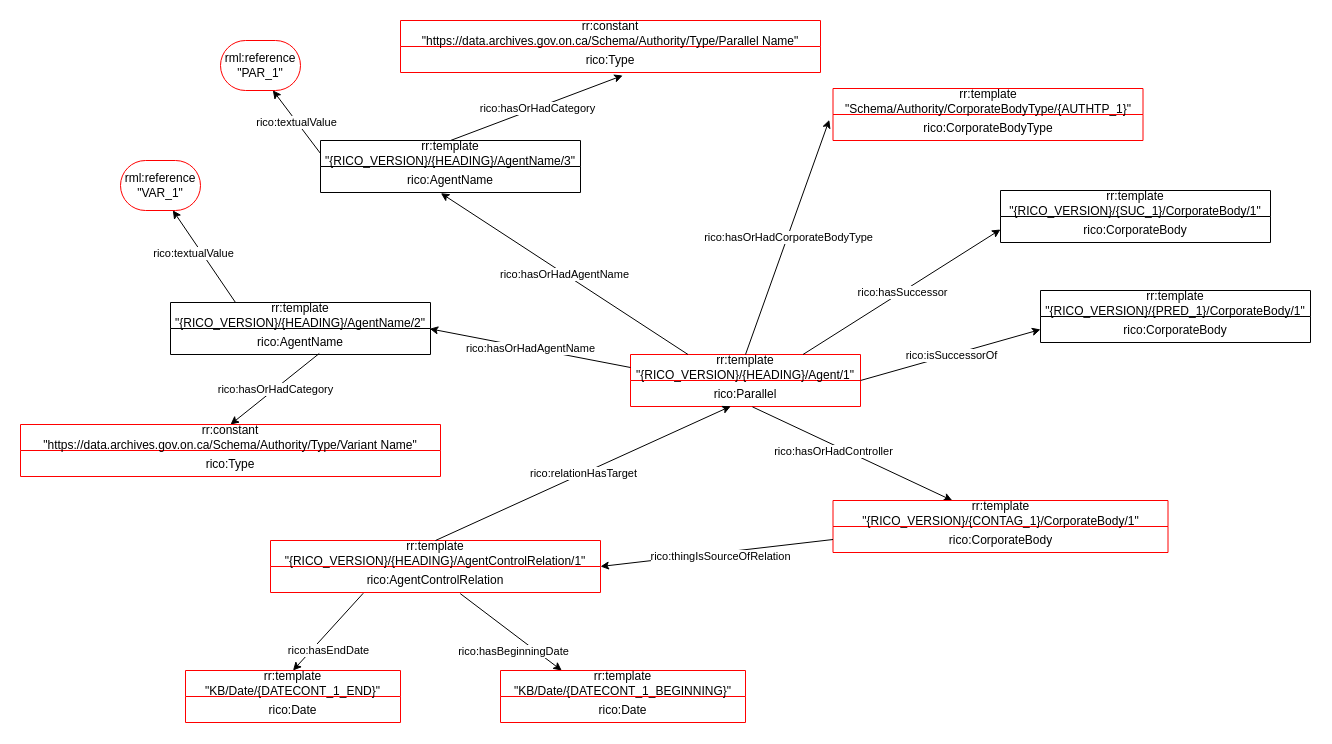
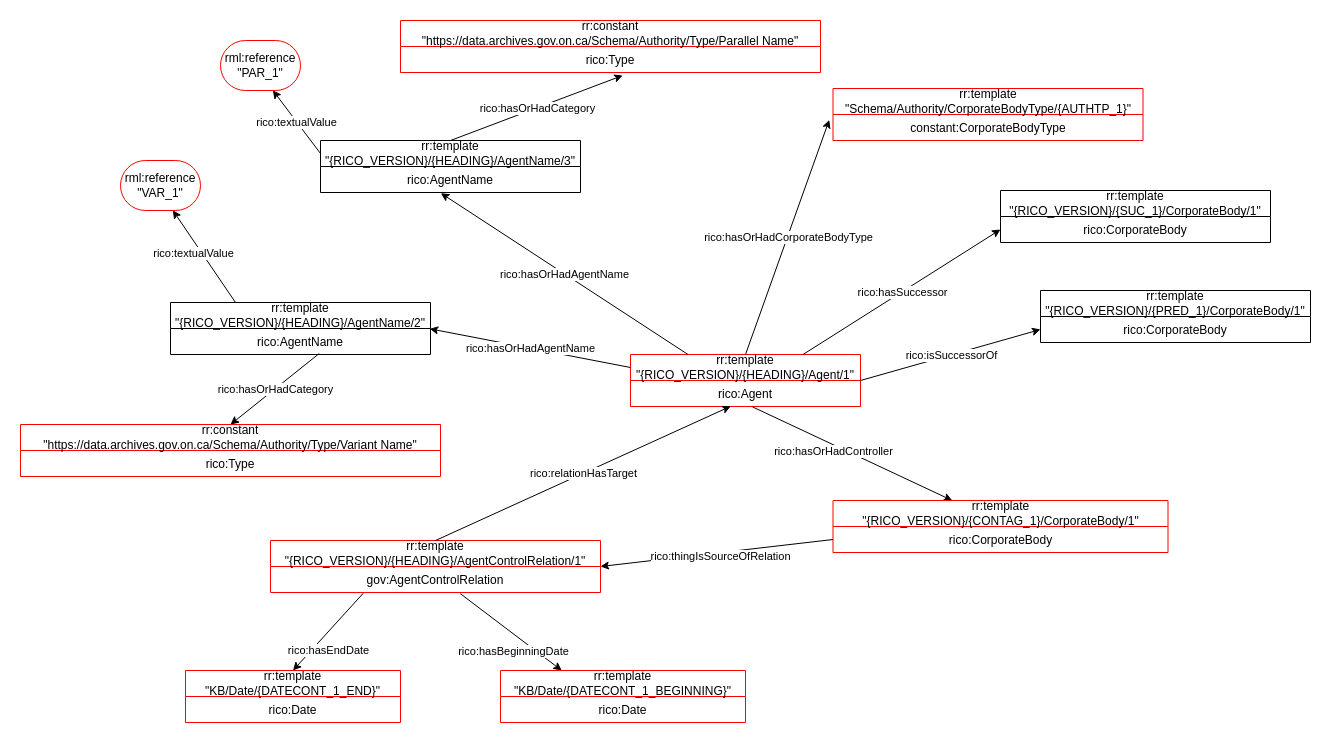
  <mxCell id="0" />
  <mxCell id="1" parent="0" />
  <mxCell id="2" value="&lt;div&gt;&lt;span style=&quot;background-color: initial;&quot;&gt;rr:template&lt;br&gt;&quot;&lt;/span&gt;{RICO_VERSION}&lt;span style=&quot;background-color: initial;&quot;&gt;/&lt;/span&gt;{HEADING}/Agent/1&quot;&lt;/div&gt;" style="swimlane;fontStyle=0;childLayout=stackLayout;horizontal=1;startSize=26;fillColor=none;horizontalStack=0;resizeParent=1;resizeParentMax=0;resizeLast=0;collapsible=1;marginBottom=0;whiteSpace=wrap;html=1;strokeColor=#FF0000;" parent="1" vertex="1"><mxGeometry x="630" y="354" width="230" height="52" as="geometry" /></mxCell>
- <mxCell id="3" value="rico:Parallel" style="text;strokeColor=none;fillColor=none;align=center;verticalAlign=top;spacingLeft=4;spacingRight=4;overflow=hidden;rotatable=0;points=[[0,0.5],[1,0.5]];portConstraint=eastwest;whiteSpace=wrap;html=1;" parent="2" vertex="1"><mxGeometry y="26" width="230" height="26" as="geometry" /></mxCell>
+ <mxCell id="3" value="rico:Agent" style="text;strokeColor=none;fillColor=none;align=center;verticalAlign=top;spacingLeft=4;spacingRight=4;overflow=hidden;rotatable=0;points=[[0,0.5],[1,0.5]];portConstraint=eastwest;whiteSpace=wrap;html=1;" parent="2" vertex="1"><mxGeometry y="26" width="230" height="26" as="geometry" /></mxCell>
  <mxCell id="4" value="" style="endArrow=classic;html=1;rounded=0;exitX=0.53;exitY=1.013;exitDx=0;exitDy=0;exitPerimeter=0;entryX=0.356;entryY=0;entryDx=0;entryDy=0;entryPerimeter=0;" parent="1" source="3" target="6" edge="1"><mxGeometry relative="1" as="geometry"><mxPoint x="630" y="440" as="sourcePoint" /><mxPoint x="880" y="590.667" as="targetPoint" /></mxGeometry></mxCell>
  <mxCell id="5" value="rico:hasOrHadController" style="edgeLabel;resizable=0;html=1;;align=center;verticalAlign=middle;" parent="4" connectable="0" vertex="1"><mxGeometry relative="1" as="geometry"><mxPoint x="-19" y="-3" as="offset" /></mxGeometry></mxCell>
  <mxCell id="6" value="rr:template&lt;div&gt;&quot;{RICO_VERSION}/{CONTAG_1}/CorporateBody/1&quot;&lt;/div&gt;" style="swimlane;fontStyle=0;childLayout=stackLayout;horizontal=1;startSize=26;fillColor=none;horizontalStack=0;resizeParent=1;resizeParentMax=0;resizeLast=0;collapsible=1;marginBottom=0;whiteSpace=wrap;html=1;strokeColor=#FF0000;" parent="1" vertex="1"><mxGeometry x="832.5" y="500" width="335" height="52" as="geometry" /></mxCell>
  <mxCell id="7" value="rico:CorporateBody" style="text;strokeColor=none;fillColor=none;align=center;verticalAlign=top;spacingLeft=4;spacingRight=4;overflow=hidden;rotatable=0;points=[[0,0.5],[1,0.5]];portConstraint=eastwest;whiteSpace=wrap;html=1;" parent="6" vertex="1"><mxGeometry y="26" width="335" height="26" as="geometry" /></mxCell>
  <mxCell id="8" value="rr:template&lt;div&gt;&quot;{RICO_VERSION}/{HEADING}/AgentControlRelation/1&quot;&lt;/div&gt;" style="swimlane;fontStyle=0;childLayout=stackLayout;horizontal=1;startSize=26;fillColor=none;horizontalStack=0;resizeParent=1;resizeParentMax=0;resizeLast=0;collapsible=1;marginBottom=0;whiteSpace=wrap;html=1;strokeColor=#FF0000;" parent="1" vertex="1"><mxGeometry x="270" y="540" width="330" height="52" as="geometry" /></mxCell>
- <mxCell id="9" value="rico:AgentControlRelation" style="text;strokeColor=none;fillColor=none;align=center;verticalAlign=top;spacingLeft=4;spacingRight=4;overflow=hidden;rotatable=0;points=[[0,0.5],[1,0.5]];portConstraint=eastwest;whiteSpace=wrap;html=1;" parent="8" vertex="1"><mxGeometry y="26" width="330" height="26" as="geometry" /></mxCell>
+ <mxCell id="9" value="gov:AgentControlRelation" style="text;strokeColor=none;fillColor=none;align=center;verticalAlign=top;spacingLeft=4;spacingRight=4;overflow=hidden;rotatable=0;points=[[0,0.5],[1,0.5]];portConstraint=eastwest;whiteSpace=wrap;html=1;" parent="8" vertex="1"><mxGeometry y="26" width="330" height="26" as="geometry" /></mxCell>
  <mxCell id="10" value="" style="endArrow=classic;html=1;rounded=0;entryX=1;entryY=0.5;entryDx=0;entryDy=0;exitX=0;exitY=0.5;exitDx=0;exitDy=0;" parent="1" source="7" target="8" edge="1"><mxGeometry relative="1" as="geometry"><mxPoint x="1050" y="950" as="sourcePoint" /><mxPoint x="940" y="810" as="targetPoint" /></mxGeometry></mxCell>
  <mxCell id="11" value="rico:thingIsSourceOfRelation" style="edgeLabel;resizable=0;html=1;;align=center;verticalAlign=middle;" parent="10" connectable="0" vertex="1"><mxGeometry relative="1" as="geometry"><mxPoint x="3" y="3" as="offset" /></mxGeometry></mxCell>
  <mxCell id="12" value="" style="endArrow=classic;html=1;rounded=0;entryX=0.436;entryY=0.99;entryDx=0;entryDy=0;entryPerimeter=0;exitX=0.5;exitY=0;exitDx=0;exitDy=0;" parent="1" source="8" target="3" edge="1"><mxGeometry relative="1" as="geometry"><mxPoint x="880" y="612" as="sourcePoint" /><mxPoint x="779.5" y="700" as="targetPoint" /></mxGeometry></mxCell>
  <mxCell id="13" value="rico:relationHasTarget" style="edgeLabel;resizable=0;html=1;;align=center;verticalAlign=middle;" parent="12" connectable="0" vertex="1"><mxGeometry relative="1" as="geometry" /></mxCell>
  <mxCell id="14" value="" style="endArrow=classic;html=1;rounded=0;exitX=0.575;exitY=1.043;exitDx=0;exitDy=0;exitPerimeter=0;entryX=0.25;entryY=0;entryDx=0;entryDy=0;" parent="1" source="9" target="16" edge="1"><mxGeometry relative="1" as="geometry"><mxPoint x="990" y="792" as="sourcePoint" /><mxPoint x="960" y="930" as="targetPoint" /></mxGeometry></mxCell>
  <mxCell id="15" value="rico:hasBeginningDate" style="edgeLabel;resizable=0;html=1;;align=center;verticalAlign=middle;" parent="14" connectable="0" vertex="1"><mxGeometry relative="1" as="geometry"><mxPoint x="2" y="19" as="offset" /></mxGeometry></mxCell>
  <mxCell id="16" value="&lt;div&gt;rr:template&lt;/div&gt;&lt;div&gt;&quot;KB/Date/{DATECONT_1_BEGINNING}&quot;&lt;br&gt;&lt;/div&gt;" style="swimlane;fontStyle=0;childLayout=stackLayout;horizontal=1;startSize=26;fillColor=none;horizontalStack=0;resizeParent=1;resizeParentMax=0;resizeLast=0;collapsible=1;marginBottom=0;whiteSpace=wrap;html=1;strokeColor=#FF0000;" parent="1" vertex="1"><mxGeometry x="500" y="670" width="245" height="52" as="geometry" /></mxCell>
  <mxCell id="17" value="rico:Date" style="text;strokeColor=none;fillColor=none;align=center;verticalAlign=top;spacingLeft=4;spacingRight=4;overflow=hidden;rotatable=0;points=[[0,0.5],[1,0.5]];portConstraint=eastwest;whiteSpace=wrap;html=1;" parent="16" vertex="1"><mxGeometry y="26" width="245" height="26" as="geometry" /></mxCell>
  <mxCell id="18" value="" style="endArrow=classic;html=1;rounded=0;entryX=0.5;entryY=0;entryDx=0;entryDy=0;exitX=0.281;exitY=1.029;exitDx=0;exitDy=0;exitPerimeter=0;" parent="1" source="9" target="20" edge="1"><mxGeometry relative="1" as="geometry"><mxPoint x="920" y="800" as="sourcePoint" /><mxPoint x="920" y="1050" as="targetPoint" /></mxGeometry></mxCell>
  <mxCell id="19" value="rico:hasEndDate" style="edgeLabel;resizable=0;html=1;;align=center;verticalAlign=middle;" parent="18" connectable="0" vertex="1"><mxGeometry relative="1" as="geometry"><mxPoint y="18" as="offset" /></mxGeometry></mxCell>
  <mxCell id="20" value="rr:template&lt;div&gt;&quot;KB/Date/{DATECONT_1_END}&quot;&lt;/div&gt;" style="swimlane;fontStyle=0;childLayout=stackLayout;horizontal=1;startSize=26;fillColor=none;horizontalStack=0;resizeParent=1;resizeParentMax=0;resizeLast=0;collapsible=1;marginBottom=0;whiteSpace=wrap;html=1;strokeColor=#FF0000;" parent="1" vertex="1"><mxGeometry x="185" y="670" width="215" height="52" as="geometry" /></mxCell>
  <mxCell id="21" value="rico:Date" style="text;strokeColor=none;fillColor=none;align=center;verticalAlign=top;spacingLeft=4;spacingRight=4;overflow=hidden;rotatable=0;points=[[0,0.5],[1,0.5]];portConstraint=eastwest;whiteSpace=wrap;html=1;" parent="20" vertex="1"><mxGeometry y="26" width="215" height="26" as="geometry" /></mxCell>
  <mxCell id="22" value="" style="endArrow=classic;html=1;rounded=0;exitX=0;exitY=0.25;exitDx=0;exitDy=0;entryX=0.997;entryY=0.011;entryDx=0;entryDy=0;entryPerimeter=0;" edge="1" parent="1" target="25" source="2"><mxGeometry relative="1" as="geometry"><mxPoint x="620" y="270" as="sourcePoint" /><mxPoint x="360" y="200" as="targetPoint" /></mxGeometry></mxCell>
  <mxCell id="23" value="rico:hasOrHadAgentName" style="edgeLabel;resizable=0;html=1;;align=center;verticalAlign=middle;" connectable="0" vertex="1" parent="22"><mxGeometry relative="1" as="geometry" /></mxCell>
  <mxCell id="24" value="&lt;div&gt;&lt;span style=&quot;background-color: initial;&quot;&gt;rr:template&lt;br&gt;&quot;&lt;/span&gt;{RICO_VERSION}&lt;span style=&quot;background-color: initial;&quot;&gt;/&lt;/span&gt;{HEADING}/AgentName/2&quot;&lt;/div&gt;" style="swimlane;fontStyle=0;childLayout=stackLayout;horizontal=1;startSize=26;fillColor=none;horizontalStack=0;resizeParent=1;resizeParentMax=0;resizeLast=0;collapsible=1;marginBottom=0;whiteSpace=wrap;html=1;" vertex="1" parent="1"><mxGeometry x="170" y="302" width="260" height="52" as="geometry"><mxRectangle x="981" y="570" width="50" height="40" as="alternateBounds" /></mxGeometry></mxCell>
  <mxCell id="25" value="rico:AgentName&lt;div&gt;&lt;br&gt;&lt;/div&gt;" style="text;strokeColor=none;fillColor=none;align=center;verticalAlign=top;spacingLeft=4;spacingRight=4;overflow=hidden;rotatable=0;points=[[0,0.5],[1,0.5]];portConstraint=eastwest;whiteSpace=wrap;html=1;" vertex="1" parent="24"><mxGeometry y="26" width="260" height="26" as="geometry" /></mxCell>
  <mxCell id="26" value="" style="endArrow=classic;html=1;rounded=0;exitX=0.25;exitY=0;exitDx=0;exitDy=0;entryX=0.654;entryY=0.996;entryDx=0;entryDy=0;entryPerimeter=0;" edge="1" parent="1" source="24" target="28"><mxGeometry relative="1" as="geometry"><mxPoint x="44" y="116" as="sourcePoint" /><mxPoint x="25" y="58" as="targetPoint" /></mxGeometry></mxCell>
  <mxCell id="27" value="rico:textualValue" style="edgeLabel;resizable=0;html=1;;align=center;verticalAlign=middle;" connectable="0" vertex="1" parent="26"><mxGeometry relative="1" as="geometry"><mxPoint x="-11" y="-3" as="offset" /></mxGeometry></mxCell>
  <mxCell id="28" value="rml:reference &quot;VAR_1&quot;" style="html=1;whiteSpace=wrap;rounded=1;arcSize=50;strokeColor=#FF0000;" vertex="1" parent="1"><mxGeometry x="120" y="160" width="80" height="50" as="geometry" /></mxCell>
  <mxCell id="29" value="" style="endArrow=classic;html=1;rounded=0;entryX=0;entryY=0.5;entryDx=0;entryDy=0;exitX=1;exitY=0.5;exitDx=0;exitDy=0;" edge="1" parent="1" target="32" source="2"><mxGeometry relative="1" as="geometry"><mxPoint x="1019" y="34" as="sourcePoint" /><mxPoint x="885" y="238" as="targetPoint" /></mxGeometry></mxCell>
  <mxCell id="30" value="rico:isSuccessorOf" style="edgeLabel;resizable=0;html=1;;align=center;verticalAlign=middle;" connectable="0" vertex="1" parent="29"><mxGeometry relative="1" as="geometry" /></mxCell>
  <mxCell id="31" value="&lt;div&gt;&lt;span style=&quot;background-color: initial;&quot;&gt;rr:template&lt;br&gt;&lt;/span&gt;&lt;span style=&quot;background-color: initial;&quot;&gt;&quot;&lt;/span&gt;{RICO_VERSION}&lt;span style=&quot;background-color: initial;&quot;&gt;/&lt;/span&gt;&lt;span style=&quot;background-color: initial;&quot;&gt;{&lt;/span&gt;PRED_1&lt;span style=&quot;background-color: initial;&quot;&gt;}/CorporateBody/1&quot;&lt;/span&gt;&lt;/div&gt;" style="swimlane;fontStyle=0;childLayout=stackLayout;horizontal=1;startSize=26;fillColor=none;horizontalStack=0;resizeParent=1;resizeParentMax=0;resizeLast=0;collapsible=1;marginBottom=0;whiteSpace=wrap;html=1;strokeColor=#000000;" vertex="1" parent="1"><mxGeometry x="1040" y="290" width="270" height="52" as="geometry" /></mxCell>
  <mxCell id="32" value="rico:CorporateBody" style="text;strokeColor=none;fillColor=none;align=center;verticalAlign=top;spacingLeft=4;spacingRight=4;overflow=hidden;rotatable=0;points=[[0,0.5],[1,0.5]];portConstraint=eastwest;whiteSpace=wrap;html=1;" vertex="1" parent="31"><mxGeometry y="26" width="270" height="26" as="geometry" /></mxCell>
  <mxCell id="33" value="" style="endArrow=classic;html=1;rounded=0;exitX=0.75;exitY=0;exitDx=0;exitDy=0;entryX=0;entryY=0.5;entryDx=0;entryDy=0;" edge="1" parent="1" target="36" source="2"><mxGeometry relative="1" as="geometry"><mxPoint x="970" y="30" as="sourcePoint" /><mxPoint x="735" y="178" as="targetPoint" /></mxGeometry></mxCell>
  <mxCell id="34" value="rico:hasSuccessor" style="edgeLabel;resizable=0;html=1;;align=center;verticalAlign=middle;" connectable="0" vertex="1" parent="33"><mxGeometry relative="1" as="geometry" /></mxCell>
  <mxCell id="35" value="&lt;span style=&quot;background-color: initial;&quot;&gt;rr:template&lt;br&gt;&lt;/span&gt;&lt;div&gt;&lt;span style=&quot;background-color: initial;&quot;&gt;&quot;{RICO_VERSION}/&lt;/span&gt;&lt;span style=&quot;background-color: initial;&quot;&gt;{&lt;/span&gt;SUC_1&lt;span style=&quot;background-color: initial;&quot;&gt;}/CorporateBody/1&quot;&lt;/span&gt;&lt;/div&gt;" style="swimlane;fontStyle=0;childLayout=stackLayout;horizontal=1;startSize=26;fillColor=none;horizontalStack=0;resizeParent=1;resizeParentMax=0;resizeLast=0;collapsible=1;marginBottom=0;whiteSpace=wrap;html=1;strokeColor=#000000;" vertex="1" parent="1"><mxGeometry x="1000" y="190" width="270" height="52" as="geometry" /></mxCell>
  <mxCell id="36" value="rico:CorporateBody" style="text;strokeColor=none;fillColor=none;align=center;verticalAlign=top;spacingLeft=4;spacingRight=4;overflow=hidden;rotatable=0;points=[[0,0.5],[1,0.5]];portConstraint=eastwest;whiteSpace=wrap;html=1;" vertex="1" parent="35"><mxGeometry y="26" width="270" height="26" as="geometry" /></mxCell>
  <mxCell id="37" value="" style="endArrow=classic;html=1;rounded=0;exitX=0.25;exitY=0;exitDx=0;exitDy=0;entryX=0.463;entryY=1.026;entryDx=0;entryDy=0;entryPerimeter=0;" edge="1" parent="1" target="40" source="2"><mxGeometry relative="1" as="geometry"><mxPoint x="663" y="269" as="sourcePoint" /><mxPoint x="390" y="90" as="targetPoint" /></mxGeometry></mxCell>
  <mxCell id="38" value="rico:hasOrHadAgentName" style="edgeLabel;resizable=0;html=1;;align=center;verticalAlign=middle;" connectable="0" vertex="1" parent="37"><mxGeometry relative="1" as="geometry" /></mxCell>
  <mxCell id="39" value="&lt;div&gt;&lt;span style=&quot;background-color: initial;&quot;&gt;rr:template&lt;br&gt;&quot;&lt;/span&gt;{RICO_VERSION}&lt;span style=&quot;background-color: initial;&quot;&gt;/&lt;/span&gt;{HEADING}/AgentName/3&quot;&lt;/div&gt;" style="swimlane;fontStyle=0;childLayout=stackLayout;horizontal=1;startSize=26;fillColor=none;horizontalStack=0;resizeParent=1;resizeParentMax=0;resizeLast=0;collapsible=1;marginBottom=0;whiteSpace=wrap;html=1;" vertex="1" parent="1"><mxGeometry x="320" y="140" width="260" height="52" as="geometry"><mxRectangle x="981" y="570" width="50" height="40" as="alternateBounds" /></mxGeometry></mxCell>
  <mxCell id="40" value="rico:AgentName&lt;div&gt;&lt;br&gt;&lt;/div&gt;" style="text;strokeColor=none;fillColor=none;align=center;verticalAlign=top;spacingLeft=4;spacingRight=4;overflow=hidden;rotatable=0;points=[[0,0.5],[1,0.5]];portConstraint=eastwest;whiteSpace=wrap;html=1;" vertex="1" parent="39"><mxGeometry y="26" width="260" height="26" as="geometry" /></mxCell>
  <mxCell id="41" value="" style="endArrow=classic;html=1;rounded=0;entryX=0.529;entryY=1.115;entryDx=0;entryDy=0;exitX=0.5;exitY=0;exitDx=0;exitDy=0;entryPerimeter=0;" edge="1" parent="1" source="39" target="44"><mxGeometry relative="1" as="geometry"><mxPoint x="280" y="20" as="sourcePoint" /><mxPoint x="160" y="69" as="targetPoint" /></mxGeometry></mxCell>
  <mxCell id="42" value="rico:hasOrHadCategory" style="edgeLabel;resizable=0;html=1;;align=center;verticalAlign=middle;" connectable="0" vertex="1" parent="41"><mxGeometry relative="1" as="geometry" /></mxCell>
  <mxCell id="43" value="rr:constant&lt;br&gt;&quot;https://data.archives.gov.on.ca/Schema/Authority/Type/Parallel Name&quot;" style="swimlane;fontStyle=0;childLayout=stackLayout;horizontal=1;startSize=26;fillColor=none;horizontalStack=0;resizeParent=1;resizeParentMax=0;resizeLast=0;collapsible=1;marginBottom=0;whiteSpace=wrap;html=1;strokeColor=#FF0000;" vertex="1" parent="1"><mxGeometry x="400" y="20" width="420" height="52" as="geometry" /></mxCell>
  <mxCell id="44" value="rico:Type&lt;div&gt;&lt;br&gt;&lt;/div&gt;" style="text;strokeColor=none;fillColor=none;align=center;verticalAlign=top;spacingLeft=4;spacingRight=4;overflow=hidden;rotatable=0;points=[[0,0.5],[1,0.5]];portConstraint=eastwest;whiteSpace=wrap;html=1;" vertex="1" parent="43"><mxGeometry y="26" width="420" height="26" as="geometry" /></mxCell>
  <mxCell id="45" value="" style="endArrow=classic;html=1;rounded=0;entryX=0.654;entryY=0.996;entryDx=0;entryDy=0;entryPerimeter=0;exitX=0;exitY=0.25;exitDx=0;exitDy=0;" edge="1" parent="1" source="39" target="47"><mxGeometry relative="1" as="geometry"><mxPoint x="125" y="9" as="sourcePoint" /><mxPoint x="-50" y="21" as="targetPoint" /></mxGeometry></mxCell>
  <mxCell id="46" value="rico:textualValue" style="edgeLabel;resizable=0;html=1;;align=center;verticalAlign=middle;" connectable="0" vertex="1" parent="45"><mxGeometry relative="1" as="geometry" /></mxCell>
  <mxCell id="47" value="rml:reference &quot;PAR_1&quot;" style="html=1;whiteSpace=wrap;rounded=1;arcSize=50;strokeColor=#FF0000;" vertex="1" parent="1"><mxGeometry x="220" y="40" width="80" height="50" as="geometry" /></mxCell>
  <mxCell id="48" value="&lt;div&gt;&lt;span style=&quot;background-color: initial;&quot;&gt;rr:template&lt;br&gt;&quot;&lt;/span&gt;&lt;span style=&quot;background-color: initial;&quot;&gt;Schema/Authority/&lt;/span&gt;&lt;span style=&quot;background-color: initial;&quot;&gt;CorporateBodyType&lt;/span&gt;&lt;span style=&quot;background-color: initial;&quot;&gt;/&lt;/span&gt;&lt;span style=&quot;background-color: initial;&quot;&gt;{AUTHTP_1}&quot;&lt;/span&gt;&lt;/div&gt;" style="swimlane;fontStyle=0;childLayout=stackLayout;horizontal=1;startSize=26;fillColor=none;horizontalStack=0;resizeParent=1;resizeParentMax=0;resizeLast=0;collapsible=1;marginBottom=0;whiteSpace=wrap;html=1;strokeColor=#FF0000;" vertex="1" parent="1"><mxGeometry x="832.5" y="88" width="310" height="52" as="geometry"><mxRectangle x="981" y="570" width="50" height="40" as="alternateBounds" /></mxGeometry></mxCell>
- <mxCell id="49" value="rico:CorporateBodyType&lt;div&gt;&lt;br&gt;&lt;/div&gt;" style="text;strokeColor=none;fillColor=none;align=center;verticalAlign=top;spacingLeft=4;spacingRight=4;overflow=hidden;rotatable=0;points=[[0,0.5],[1,0.5]];portConstraint=eastwest;whiteSpace=wrap;html=1;" vertex="1" parent="48"><mxGeometry y="26" width="310" height="26" as="geometry" /></mxCell>
+ <mxCell id="49" value="constant:CorporateBodyType&lt;div&gt;&lt;br&gt;&lt;/div&gt;" style="text;strokeColor=none;fillColor=none;align=center;verticalAlign=top;spacingLeft=4;spacingRight=4;overflow=hidden;rotatable=0;points=[[0,0.5],[1,0.5]];portConstraint=eastwest;whiteSpace=wrap;html=1;" vertex="1" parent="48"><mxGeometry y="26" width="310" height="26" as="geometry" /></mxCell>
  <mxCell id="50" value="" style="endArrow=classic;html=1;rounded=0;entryX=-0.012;entryY=0.205;entryDx=0;entryDy=0;entryPerimeter=0;exitX=0.5;exitY=0;exitDx=0;exitDy=0;" edge="1" parent="1" target="49" source="2"><mxGeometry relative="1" as="geometry"><mxPoint x="720" y="192" as="sourcePoint" /><mxPoint x="941" y="209" as="targetPoint" /></mxGeometry></mxCell>
  <mxCell id="51" value="rico:hasOrHadCorporateBodyType" style="edgeLabel;resizable=0;html=1;;align=center;verticalAlign=middle;" connectable="0" vertex="1" parent="50"><mxGeometry relative="1" as="geometry" /></mxCell>
  <mxCell id="52" value="" style="endArrow=classic;html=1;rounded=0;exitX=0.572;exitY=0.962;exitDx=0;exitDy=0;entryX=0.5;entryY=0;entryDx=0;entryDy=0;exitPerimeter=0;" edge="1" parent="1" target="54" source="25"><mxGeometry relative="1" as="geometry"><mxPoint x="540" y="500" as="sourcePoint" /><mxPoint x="470" y="500" as="targetPoint" /></mxGeometry></mxCell>
  <mxCell id="53" value="rico:hasOrHadCategory" style="edgeLabel;resizable=0;html=1;;align=center;verticalAlign=middle;" connectable="0" vertex="1" parent="52"><mxGeometry relative="1" as="geometry" /></mxCell>
  <mxCell id="54" value="rr:constant&lt;br&gt;&quot;https://data.archives.gov.on.ca/Schema/Authority/Type/Variant Name&quot;" style="swimlane;fontStyle=0;childLayout=stackLayout;horizontal=1;startSize=26;fillColor=none;horizontalStack=0;resizeParent=1;resizeParentMax=0;resizeLast=0;collapsible=1;marginBottom=0;whiteSpace=wrap;html=1;strokeColor=#FF0000;" vertex="1" parent="1"><mxGeometry x="20" y="424" width="420" height="52" as="geometry" /></mxCell>
  <mxCell id="55" value="rico:Type&lt;div&gt;&lt;br&gt;&lt;/div&gt;" style="text;strokeColor=none;fillColor=none;align=center;verticalAlign=top;spacingLeft=4;spacingRight=4;overflow=hidden;rotatable=0;points=[[0,0.5],[1,0.5]];portConstraint=eastwest;whiteSpace=wrap;html=1;" vertex="1" parent="54"><mxGeometry y="26" width="420" height="26" as="geometry" /></mxCell>
